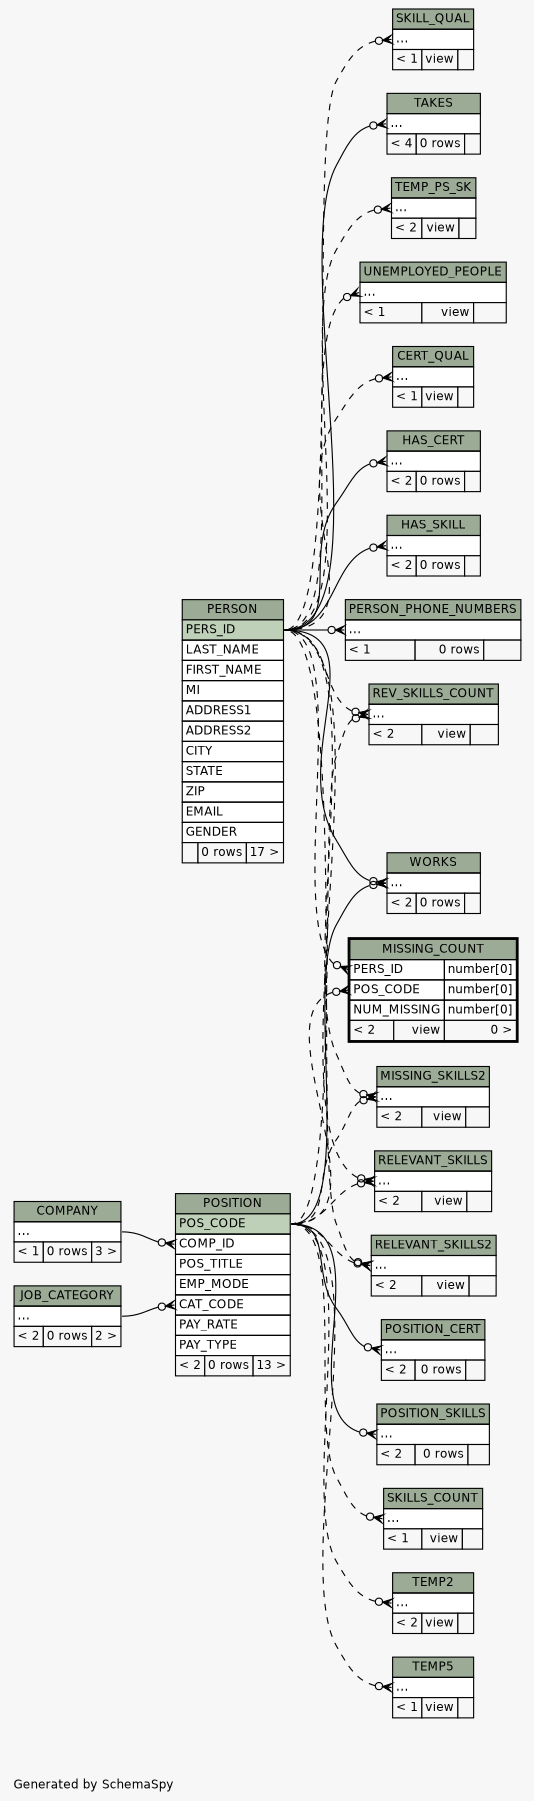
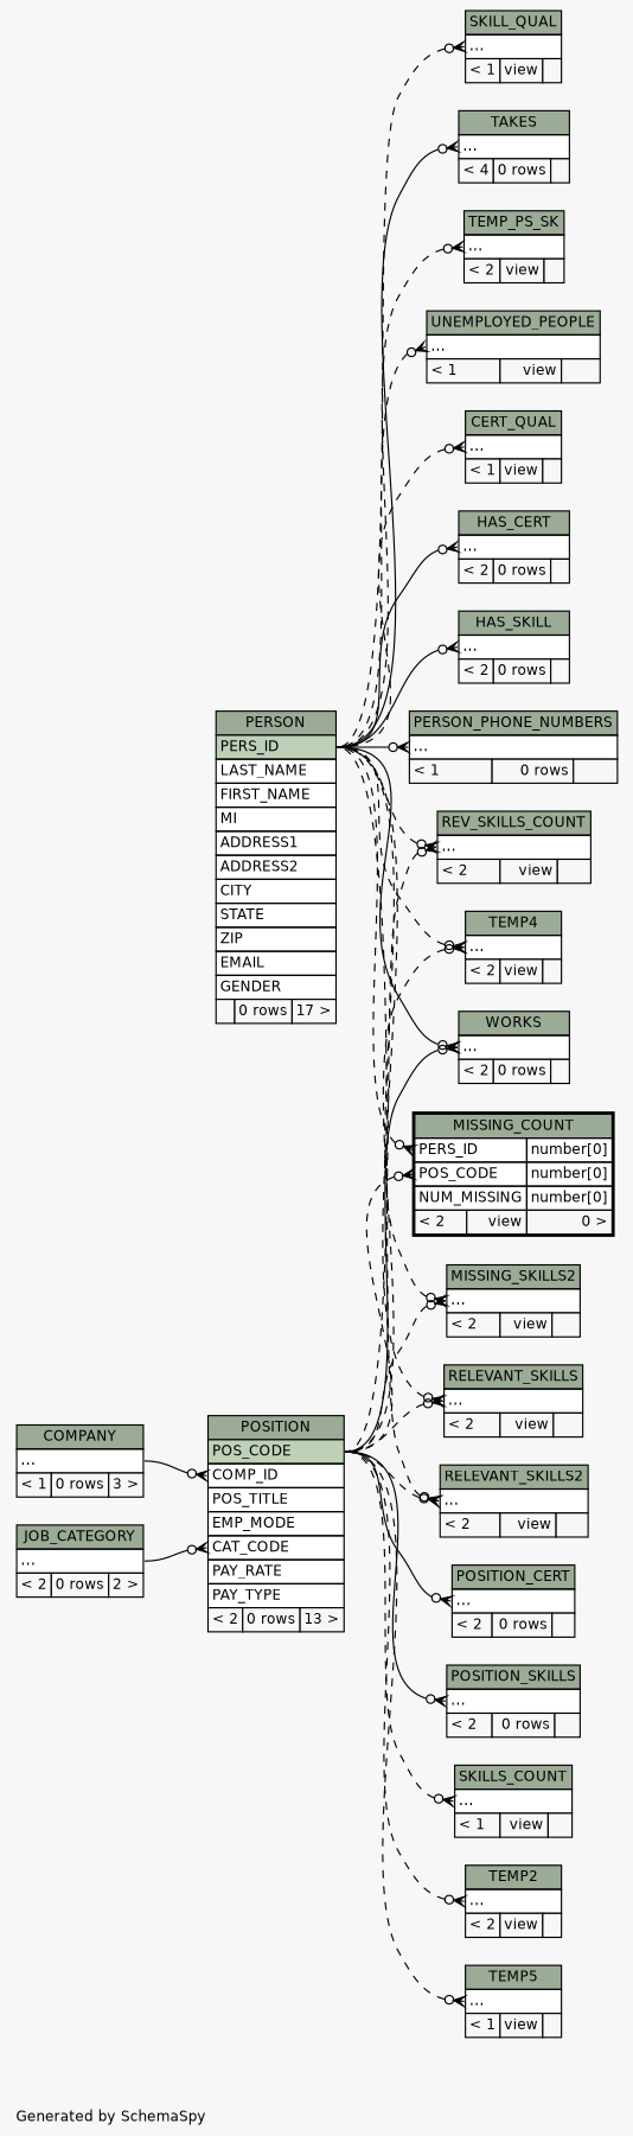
  digraph {
    bgcolor="#f7f7f7"
    fontname=Helvetica
    fontsize=11
    label="\nGenerated by SchemaSpy"
    labeljust=l
    nodesep=0.18
    rankdir=RL
    ranksep=0.46
    node [fontname=Helvetica fontsize=11 shape=plaintext]
    edge [arrowhead=none arrowsize=0.8 arrowtail=crowodot dir=back headport="PERS_ID:e" style=dashed tailport="elipses:w"]
    n1 [label=<     <TABLE BORDER="0" CELLBORDER="1" CELLSPACING="0" BGCOLOR="#ffffff">       <TR><TD COLSPAN="3" BGCOLOR="#9bab96" ALIGN="CENTER">CERT_QUAL</TD></TR>       <TR><TD PORT="elipses" COLSPAN="3" ALIGN="LEFT">...</TD></TR>       <TR><TD ALIGN="LEFT" BGCOLOR="#f7f7f7">&lt; 1</TD><TD ALIGN="RIGHT" BGCOLOR="#f7f7f7">view</TD><TD ALIGN="RIGHT" BGCOLOR="#f7f7f7">  </TD></TR>     </TABLE>>]
    n2 [label=<     <TABLE BORDER="0" CELLBORDER="1" CELLSPACING="0" BGCOLOR="#ffffff">       <TR><TD COLSPAN="3" BGCOLOR="#9bab96" ALIGN="CENTER">PERSON</TD></TR>       <TR><TD PORT="PERS_ID" COLSPAN="3" BGCOLOR="#bed1b8" ALIGN="LEFT">PERS_ID</TD></TR>       <TR><TD PORT="LAST_NAME" COLSPAN="3" ALIGN="LEFT">LAST_NAME</TD></TR>       <TR><TD PORT="FIRST_NAME" COLSPAN="3" ALIGN="LEFT">FIRST_NAME</TD></TR>       <TR><TD PORT="MI" COLSPAN="3" ALIGN="LEFT">MI</TD></TR>       <TR><TD PORT="ADDRESS1" COLSPAN="3" ALIGN="LEFT">ADDRESS1</TD></TR>       <TR><TD PORT="ADDRESS2" COLSPAN="3" ALIGN="LEFT">ADDRESS2</TD></TR>       <TR><TD PORT="CITY" COLSPAN="3" ALIGN="LEFT">CITY</TD></TR>       <TR><TD PORT="STATE" COLSPAN="3" ALIGN="LEFT">STATE</TD></TR>       <TR><TD PORT="ZIP" COLSPAN="3" ALIGN="LEFT">ZIP</TD></TR>       <TR><TD PORT="EMAIL" COLSPAN="3" ALIGN="LEFT">EMAIL</TD></TR>       <TR><TD PORT="GENDER" COLSPAN="3" ALIGN="LEFT">GENDER</TD></TR>       <TR><TD ALIGN="LEFT" BGCOLOR="#f7f7f7">  </TD><TD ALIGN="RIGHT" BGCOLOR="#f7f7f7">0 rows</TD><TD ALIGN="RIGHT" BGCOLOR="#f7f7f7">17 &gt;</TD></TR>     </TABLE>>]
    n3 [label=<     <TABLE BORDER="0" CELLBORDER="1" CELLSPACING="0" BGCOLOR="#ffffff">       <TR><TD COLSPAN="3" BGCOLOR="#9bab96" ALIGN="CENTER">HAS_CERT</TD></TR>       <TR><TD PORT="elipses" COLSPAN="3" ALIGN="LEFT">...</TD></TR>       <TR><TD ALIGN="LEFT" BGCOLOR="#f7f7f7">&lt; 2</TD><TD ALIGN="RIGHT" BGCOLOR="#f7f7f7">0 rows</TD><TD ALIGN="RIGHT" BGCOLOR="#f7f7f7">  </TD></TR>     </TABLE>>]
    n4 [label=<     <TABLE BORDER="0" CELLBORDER="1" CELLSPACING="0" BGCOLOR="#ffffff">       <TR><TD COLSPAN="3" BGCOLOR="#9bab96" ALIGN="CENTER">HAS_SKILL</TD></TR>       <TR><TD PORT="elipses" COLSPAN="3" ALIGN="LEFT">...</TD></TR>       <TR><TD ALIGN="LEFT" BGCOLOR="#f7f7f7">&lt; 2</TD><TD ALIGN="RIGHT" BGCOLOR="#f7f7f7">0 rows</TD><TD ALIGN="RIGHT" BGCOLOR="#f7f7f7">  </TD></TR>     </TABLE>>]
    n5 [label=<     <TABLE BORDER="2" CELLBORDER="1" CELLSPACING="0" BGCOLOR="#ffffff">       <TR><TD COLSPAN="3" BGCOLOR="#9bab96" ALIGN="CENTER">MISSING_COUNT</TD></TR>       <TR><TD PORT="PERS_ID" COLSPAN="2" ALIGN="LEFT">PERS_ID</TD><TD PORT="PERS_ID.type" ALIGN="LEFT">number[0]</TD></TR>       <TR><TD PORT="POS_CODE" COLSPAN="2" ALIGN="LEFT">POS_CODE</TD><TD PORT="POS_CODE.type" ALIGN="LEFT">number[0]</TD></TR>       <TR><TD PORT="NUM_MISSING" COLSPAN="2" ALIGN="LEFT">NUM_MISSING</TD><TD PORT="NUM_MISSING.type" ALIGN="LEFT">number[0]</TD></TR>       <TR><TD ALIGN="LEFT" BGCOLOR="#f7f7f7">&lt; 2</TD><TD ALIGN="RIGHT" BGCOLOR="#f7f7f7">view</TD><TD ALIGN="RIGHT" BGCOLOR="#f7f7f7">0 &gt;</TD></TR>     </TABLE>>]
    n6 [label=<     <TABLE BORDER="0" CELLBORDER="1" CELLSPACING="0" BGCOLOR="#ffffff">       <TR><TD COLSPAN="3" BGCOLOR="#9bab96" ALIGN="CENTER">POSITION</TD></TR>       <TR><TD PORT="POS_CODE" COLSPAN="3" BGCOLOR="#bed1b8" ALIGN="LEFT">POS_CODE</TD></TR>       <TR><TD PORT="COMP_ID" COLSPAN="3" ALIGN="LEFT">COMP_ID</TD></TR>       <TR><TD PORT="POS_TITLE" COLSPAN="3" ALIGN="LEFT">POS_TITLE</TD></TR>       <TR><TD PORT="EMP_MODE" COLSPAN="3" ALIGN="LEFT">EMP_MODE</TD></TR>       <TR><TD PORT="CAT_CODE" COLSPAN="3" ALIGN="LEFT">CAT_CODE</TD></TR>       <TR><TD PORT="PAY_RATE" COLSPAN="3" ALIGN="LEFT">PAY_RATE</TD></TR>       <TR><TD PORT="PAY_TYPE" COLSPAN="3" ALIGN="LEFT">PAY_TYPE</TD></TR>       <TR><TD ALIGN="LEFT" BGCOLOR="#f7f7f7">&lt; 2</TD><TD ALIGN="RIGHT" BGCOLOR="#f7f7f7">0 rows</TD><TD ALIGN="RIGHT" BGCOLOR="#f7f7f7">13 &gt;</TD></TR>     </TABLE>>]
    n7 [label=<     <TABLE BORDER="0" CELLBORDER="1" CELLSPACING="0" BGCOLOR="#ffffff">       <TR><TD COLSPAN="3" BGCOLOR="#9bab96" ALIGN="CENTER">JOB_CATEGORY</TD></TR>       <TR><TD PORT="elipses" COLSPAN="3" ALIGN="LEFT">...</TD></TR>       <TR><TD ALIGN="LEFT" BGCOLOR="#f7f7f7">&lt; 2</TD><TD ALIGN="RIGHT" BGCOLOR="#f7f7f7">0 rows</TD><TD ALIGN="RIGHT" BGCOLOR="#f7f7f7">2 &gt;</TD></TR>     </TABLE>>]
    n8 [label=<     <TABLE BORDER="0" CELLBORDER="1" CELLSPACING="0" BGCOLOR="#ffffff">       <TR><TD COLSPAN="3" BGCOLOR="#9bab96" ALIGN="CENTER">COMPANY</TD></TR>       <TR><TD PORT="elipses" COLSPAN="3" ALIGN="LEFT">...</TD></TR>       <TR><TD ALIGN="LEFT" BGCOLOR="#f7f7f7">&lt; 1</TD><TD ALIGN="RIGHT" BGCOLOR="#f7f7f7">0 rows</TD><TD ALIGN="RIGHT" BGCOLOR="#f7f7f7">3 &gt;</TD></TR>     </TABLE>>]
    n9 [label=<     <TABLE BORDER="0" CELLBORDER="1" CELLSPACING="0" BGCOLOR="#ffffff">       <TR><TD COLSPAN="3" BGCOLOR="#9bab96" ALIGN="CENTER">MISSING_SKILLS2</TD></TR>       <TR><TD PORT="elipses" COLSPAN="3" ALIGN="LEFT">...</TD></TR>       <TR><TD ALIGN="LEFT" BGCOLOR="#f7f7f7">&lt; 2</TD><TD ALIGN="RIGHT" BGCOLOR="#f7f7f7">view</TD><TD ALIGN="RIGHT" BGCOLOR="#f7f7f7">  </TD></TR>     </TABLE>>]
    n10 [label=<     <TABLE BORDER="0" CELLBORDER="1" CELLSPACING="0" BGCOLOR="#ffffff">       <TR><TD COLSPAN="3" BGCOLOR="#9bab96" ALIGN="CENTER">PERSON_PHONE_NUMBERS</TD></TR>       <TR><TD PORT="elipses" COLSPAN="3" ALIGN="LEFT">...</TD></TR>       <TR><TD ALIGN="LEFT" BGCOLOR="#f7f7f7">&lt; 1</TD><TD ALIGN="RIGHT" BGCOLOR="#f7f7f7">0 rows</TD><TD ALIGN="RIGHT" BGCOLOR="#f7f7f7">  </TD></TR>     </TABLE>>]
    n11 [label=<     <TABLE BORDER="0" CELLBORDER="1" CELLSPACING="0" BGCOLOR="#ffffff">       <TR><TD COLSPAN="3" BGCOLOR="#9bab96" ALIGN="CENTER">POSITION_CERT</TD></TR>       <TR><TD PORT="elipses" COLSPAN="3" ALIGN="LEFT">...</TD></TR>       <TR><TD ALIGN="LEFT" BGCOLOR="#f7f7f7">&lt; 2</TD><TD ALIGN="RIGHT" BGCOLOR="#f7f7f7">0 rows</TD><TD ALIGN="RIGHT" BGCOLOR="#f7f7f7">  </TD></TR>     </TABLE>>]
    n12 [label=<     <TABLE BORDER="0" CELLBORDER="1" CELLSPACING="0" BGCOLOR="#ffffff">       <TR><TD COLSPAN="3" BGCOLOR="#9bab96" ALIGN="CENTER">POSITION_SKILLS</TD></TR>       <TR><TD PORT="elipses" COLSPAN="3" ALIGN="LEFT">...</TD></TR>       <TR><TD ALIGN="LEFT" BGCOLOR="#f7f7f7">&lt; 2</TD><TD ALIGN="RIGHT" BGCOLOR="#f7f7f7">0 rows</TD><TD ALIGN="RIGHT" BGCOLOR="#f7f7f7">  </TD></TR>     </TABLE>>]
    n13 [label=<     <TABLE BORDER="0" CELLBORDER="1" CELLSPACING="0" BGCOLOR="#ffffff">       <TR><TD COLSPAN="3" BGCOLOR="#9bab96" ALIGN="CENTER">RELEVANT_SKILLS</TD></TR>       <TR><TD PORT="elipses" COLSPAN="3" ALIGN="LEFT">...</TD></TR>       <TR><TD ALIGN="LEFT" BGCOLOR="#f7f7f7">&lt; 2</TD><TD ALIGN="RIGHT" BGCOLOR="#f7f7f7">view</TD><TD ALIGN="RIGHT" BGCOLOR="#f7f7f7">  </TD></TR>     </TABLE>>]
    n14 [label=<     <TABLE BORDER="0" CELLBORDER="1" CELLSPACING="0" BGCOLOR="#ffffff">       <TR><TD COLSPAN="3" BGCOLOR="#9bab96" ALIGN="CENTER">RELEVANT_SKILLS2</TD></TR>       <TR><TD PORT="elipses" COLSPAN="3" ALIGN="LEFT">...</TD></TR>       <TR><TD ALIGN="LEFT" BGCOLOR="#f7f7f7">&lt; 2</TD><TD ALIGN="RIGHT" BGCOLOR="#f7f7f7">view</TD><TD ALIGN="RIGHT" BGCOLOR="#f7f7f7">  </TD></TR>     </TABLE>>]
    n15 [label=<     <TABLE BORDER="0" CELLBORDER="1" CELLSPACING="0" BGCOLOR="#ffffff">       <TR><TD COLSPAN="3" BGCOLOR="#9bab96" ALIGN="CENTER">REV_SKILLS_COUNT</TD></TR>       <TR><TD PORT="elipses" COLSPAN="3" ALIGN="LEFT">...</TD></TR>       <TR><TD ALIGN="LEFT" BGCOLOR="#f7f7f7">&lt; 2</TD><TD ALIGN="RIGHT" BGCOLOR="#f7f7f7">view</TD><TD ALIGN="RIGHT" BGCOLOR="#f7f7f7">  </TD></TR>     </TABLE>>]
    n16 [label=<     <TABLE BORDER="0" CELLBORDER="1" CELLSPACING="0" BGCOLOR="#ffffff">       <TR><TD COLSPAN="3" BGCOLOR="#9bab96" ALIGN="CENTER">SKILL_QUAL</TD></TR>       <TR><TD PORT="elipses" COLSPAN="3" ALIGN="LEFT">...</TD></TR>       <TR><TD ALIGN="LEFT" BGCOLOR="#f7f7f7">&lt; 1</TD><TD ALIGN="RIGHT" BGCOLOR="#f7f7f7">view</TD><TD ALIGN="RIGHT" BGCOLOR="#f7f7f7">  </TD></TR>     </TABLE>>]
    n17 [label=<     <TABLE BORDER="0" CELLBORDER="1" CELLSPACING="0" BGCOLOR="#ffffff">       <TR><TD COLSPAN="3" BGCOLOR="#9bab96" ALIGN="CENTER">SKILLS_COUNT</TD></TR>       <TR><TD PORT="elipses" COLSPAN="3" ALIGN="LEFT">...</TD></TR>       <TR><TD ALIGN="LEFT" BGCOLOR="#f7f7f7">&lt; 1</TD><TD ALIGN="RIGHT" BGCOLOR="#f7f7f7">view</TD><TD ALIGN="RIGHT" BGCOLOR="#f7f7f7">  </TD></TR>     </TABLE>>]
    n18 [label=<     <TABLE BORDER="0" CELLBORDER="1" CELLSPACING="0" BGCOLOR="#ffffff">       <TR><TD COLSPAN="3" BGCOLOR="#9bab96" ALIGN="CENTER">TAKES</TD></TR>       <TR><TD PORT="elipses" COLSPAN="3" ALIGN="LEFT">...</TD></TR>       <TR><TD ALIGN="LEFT" BGCOLOR="#f7f7f7">&lt; 4</TD><TD ALIGN="RIGHT" BGCOLOR="#f7f7f7">0 rows</TD><TD ALIGN="RIGHT" BGCOLOR="#f7f7f7">  </TD></TR>     </TABLE>>]
    n19 [label=<     <TABLE BORDER="0" CELLBORDER="1" CELLSPACING="0" BGCOLOR="#ffffff">       <TR><TD COLSPAN="3" BGCOLOR="#9bab96" ALIGN="CENTER">TEMP2</TD></TR>       <TR><TD PORT="elipses" COLSPAN="3" ALIGN="LEFT">...</TD></TR>       <TR><TD ALIGN="LEFT" BGCOLOR="#f7f7f7">&lt; 2</TD><TD ALIGN="RIGHT" BGCOLOR="#f7f7f7">view</TD><TD ALIGN="RIGHT" BGCOLOR="#f7f7f7">  </TD></TR>     </TABLE>>]
+   n20 [label=<     <TABLE BORDER="0" CELLBORDER="1" CELLSPACING="0" BGCOLOR="#ffffff">       <TR><TD COLSPAN="3" BGCOLOR="#9bab96" ALIGN="CENTER">TEMP4</TD></TR>       <TR><TD PORT="elipses" COLSPAN="3" ALIGN="LEFT">...</TD></TR>       <TR><TD ALIGN="LEFT" BGCOLOR="#f7f7f7">&lt; 2</TD><TD ALIGN="RIGHT" BGCOLOR="#f7f7f7">view</TD><TD ALIGN="RIGHT" BGCOLOR="#f7f7f7">  </TD></TR>     </TABLE>>]
    n21 [label=<     <TABLE BORDER="0" CELLBORDER="1" CELLSPACING="0" BGCOLOR="#ffffff">       <TR><TD COLSPAN="3" BGCOLOR="#9bab96" ALIGN="CENTER">TEMP5</TD></TR>       <TR><TD PORT="elipses" COLSPAN="3" ALIGN="LEFT">...</TD></TR>       <TR><TD ALIGN="LEFT" BGCOLOR="#f7f7f7">&lt; 1</TD><TD ALIGN="RIGHT" BGCOLOR="#f7f7f7">view</TD><TD ALIGN="RIGHT" BGCOLOR="#f7f7f7">  </TD></TR>     </TABLE>>]
    n22 [label=<     <TABLE BORDER="0" CELLBORDER="1" CELLSPACING="0" BGCOLOR="#ffffff">       <TR><TD COLSPAN="3" BGCOLOR="#9bab96" ALIGN="CENTER">TEMP_PS_SK</TD></TR>       <TR><TD PORT="elipses" COLSPAN="3" ALIGN="LEFT">...</TD></TR>       <TR><TD ALIGN="LEFT" BGCOLOR="#f7f7f7">&lt; 2</TD><TD ALIGN="RIGHT" BGCOLOR="#f7f7f7">view</TD><TD ALIGN="RIGHT" BGCOLOR="#f7f7f7">  </TD></TR>     </TABLE>>]
    n23 [label=<     <TABLE BORDER="0" CELLBORDER="1" CELLSPACING="0" BGCOLOR="#ffffff">       <TR><TD COLSPAN="3" BGCOLOR="#9bab96" ALIGN="CENTER">UNEMPLOYED_PEOPLE</TD></TR>       <TR><TD PORT="elipses" COLSPAN="3" ALIGN="LEFT">...</TD></TR>       <TR><TD ALIGN="LEFT" BGCOLOR="#f7f7f7">&lt; 1</TD><TD ALIGN="RIGHT" BGCOLOR="#f7f7f7">view</TD><TD ALIGN="RIGHT" BGCOLOR="#f7f7f7">  </TD></TR>     </TABLE>>]
    n24 [label=<     <TABLE BORDER="0" CELLBORDER="1" CELLSPACING="0" BGCOLOR="#ffffff">       <TR><TD COLSPAN="3" BGCOLOR="#9bab96" ALIGN="CENTER">WORKS</TD></TR>       <TR><TD PORT="elipses" COLSPAN="3" ALIGN="LEFT">...</TD></TR>       <TR><TD ALIGN="LEFT" BGCOLOR="#f7f7f7">&lt; 2</TD><TD ALIGN="RIGHT" BGCOLOR="#f7f7f7">0 rows</TD><TD ALIGN="RIGHT" BGCOLOR="#f7f7f7">  </TD></TR>     </TABLE>>]
    n1 -> n2
    n3 -> n2 [style=""]
    n4 -> n2 [style=""]
    n5 -> n2 [tailport="PERS_ID:w"]
    n5 -> n6 [headport="POS_CODE:e" tailport="POS_CODE:w"]
    n6 -> n7 [headport="elipses:e" tailport="CAT_CODE:w" style=""]
    n6 -> n8 [headport="elipses:e" tailport="COMP_ID:w" style=""]
    n9 -> n2
    n9 -> n6 [headport="POS_CODE:e"]
    n10 -> n2 [style=""]
    n11 -> n6 [headport="POS_CODE:e" style=""]
    n12 -> n6 [headport="POS_CODE:e" style=""]
    n13 -> n2
    n13 -> n6 [headport="POS_CODE:e"]
    n14 -> n2
    n14 -> n6 [headport="POS_CODE:e"]
    n15 -> n2
    n15 -> n6 [headport="POS_CODE:e"]
    n16 -> n2
    n17 -> n6 [headport="POS_CODE:e"]
    n18 -> n2 [style=""]
    n19 -> n6 [headport="POS_CODE:e"]
+   n20 -> n2
+   n20 -> n6 [headport="POS_CODE:e"]
    n21 -> n6 [headport="POS_CODE:e"]
    n22 -> n2
    n23 -> n2
    n24 -> n2 [style=""]
    n24 -> n6 [headport="POS_CODE:e" style=""]
  }
